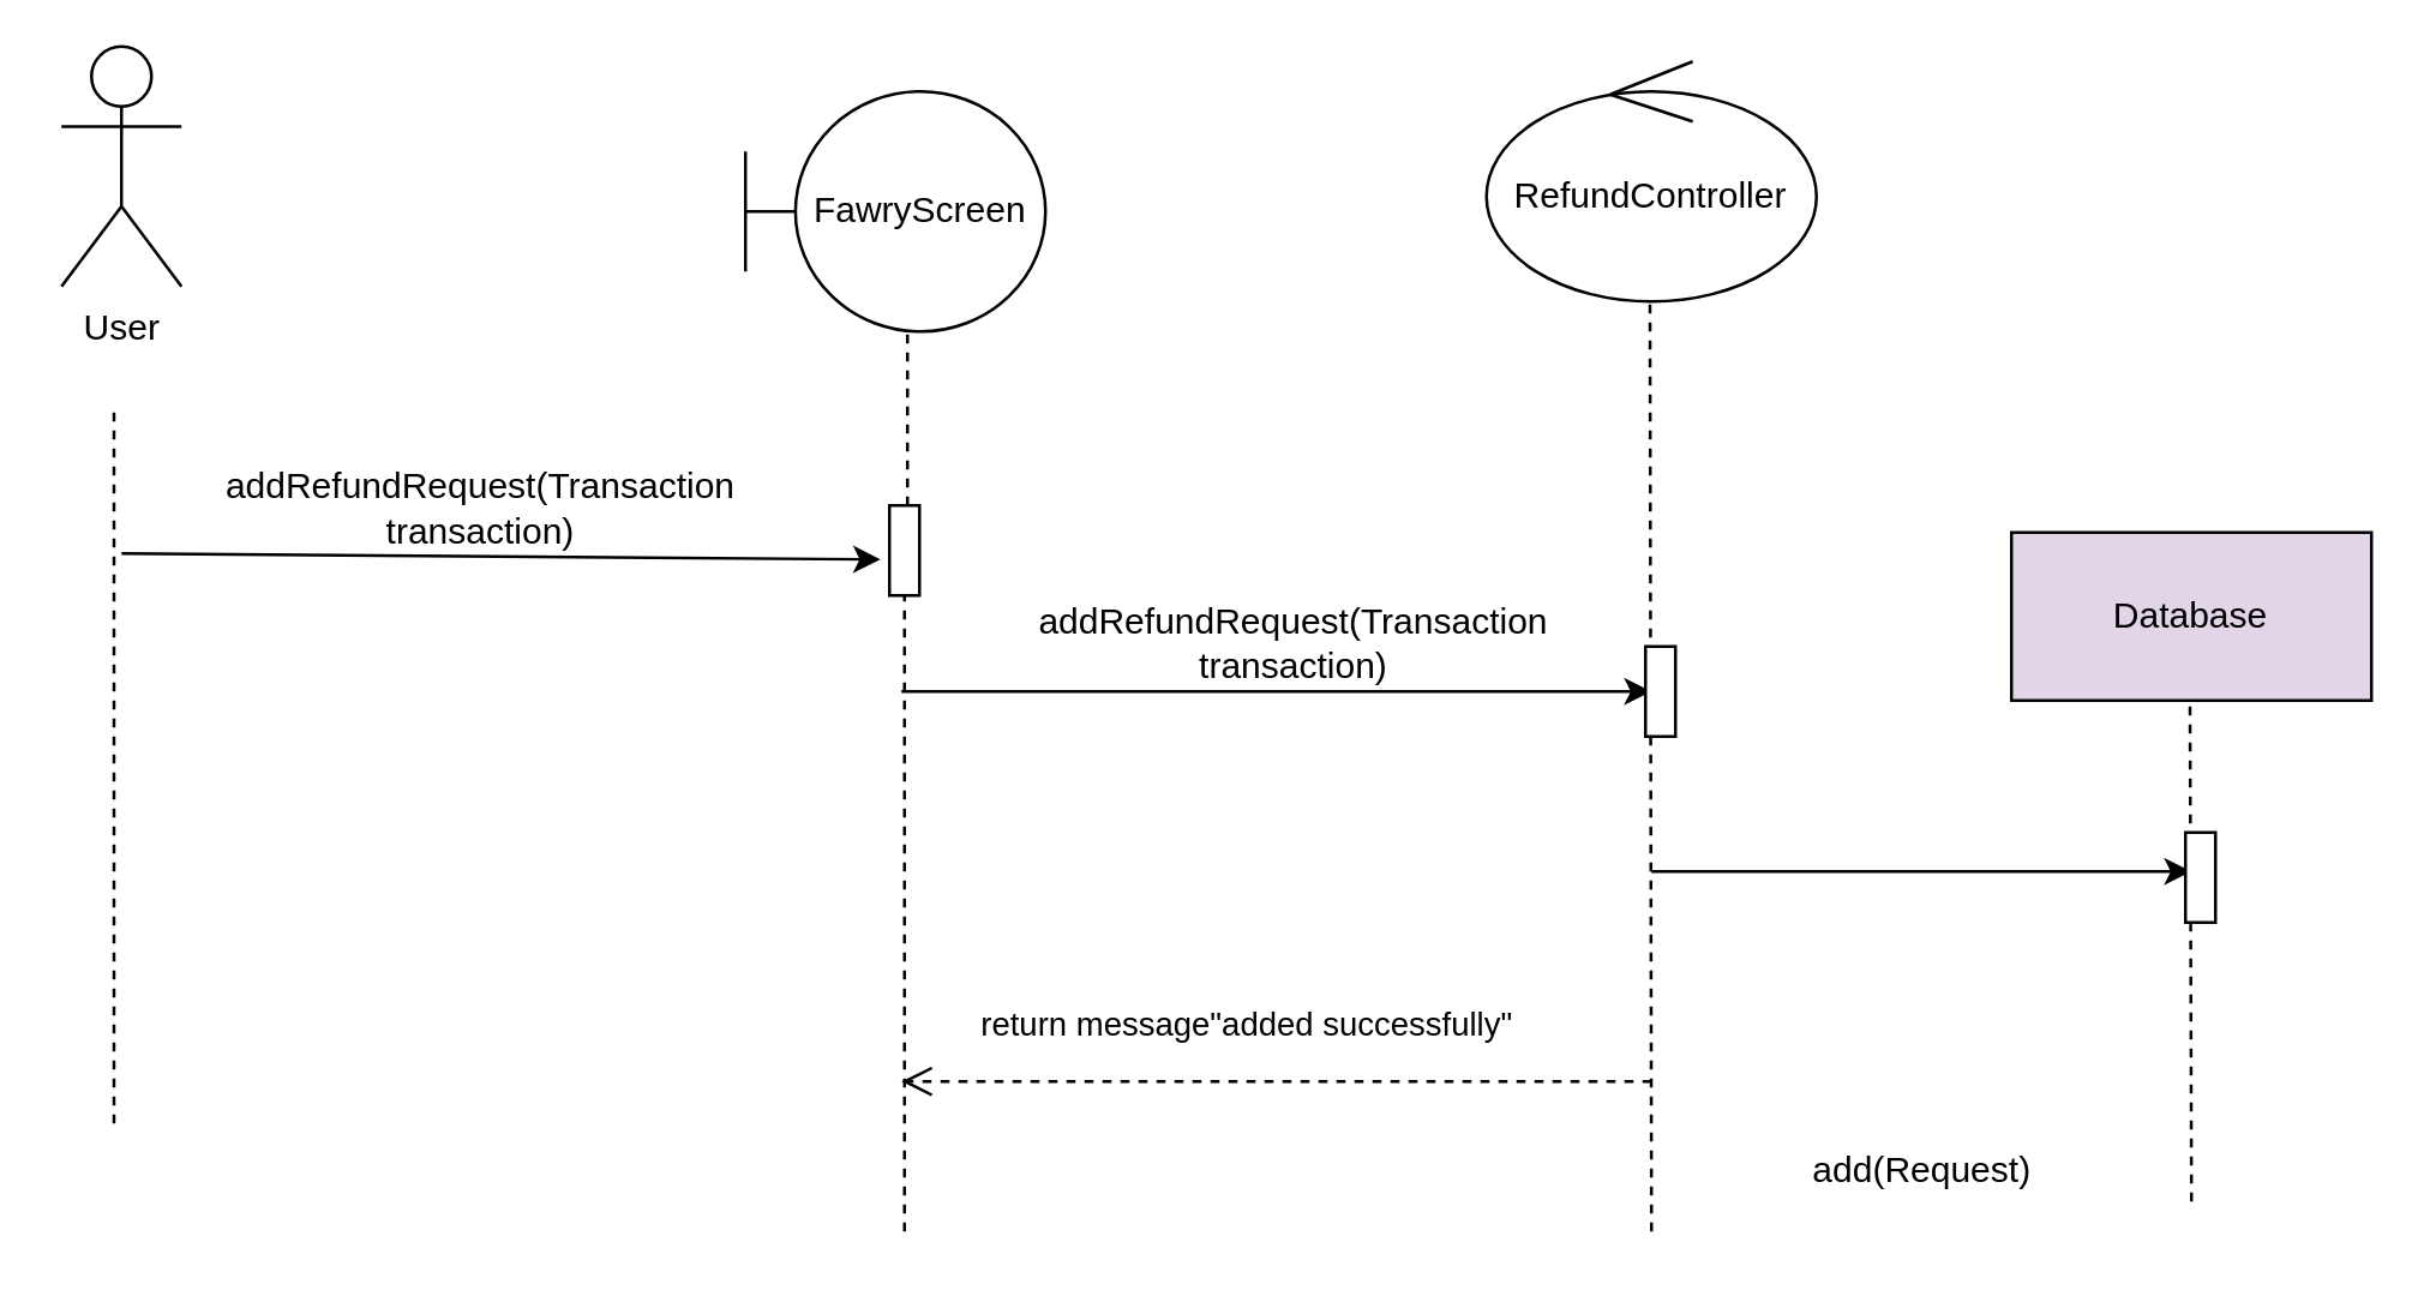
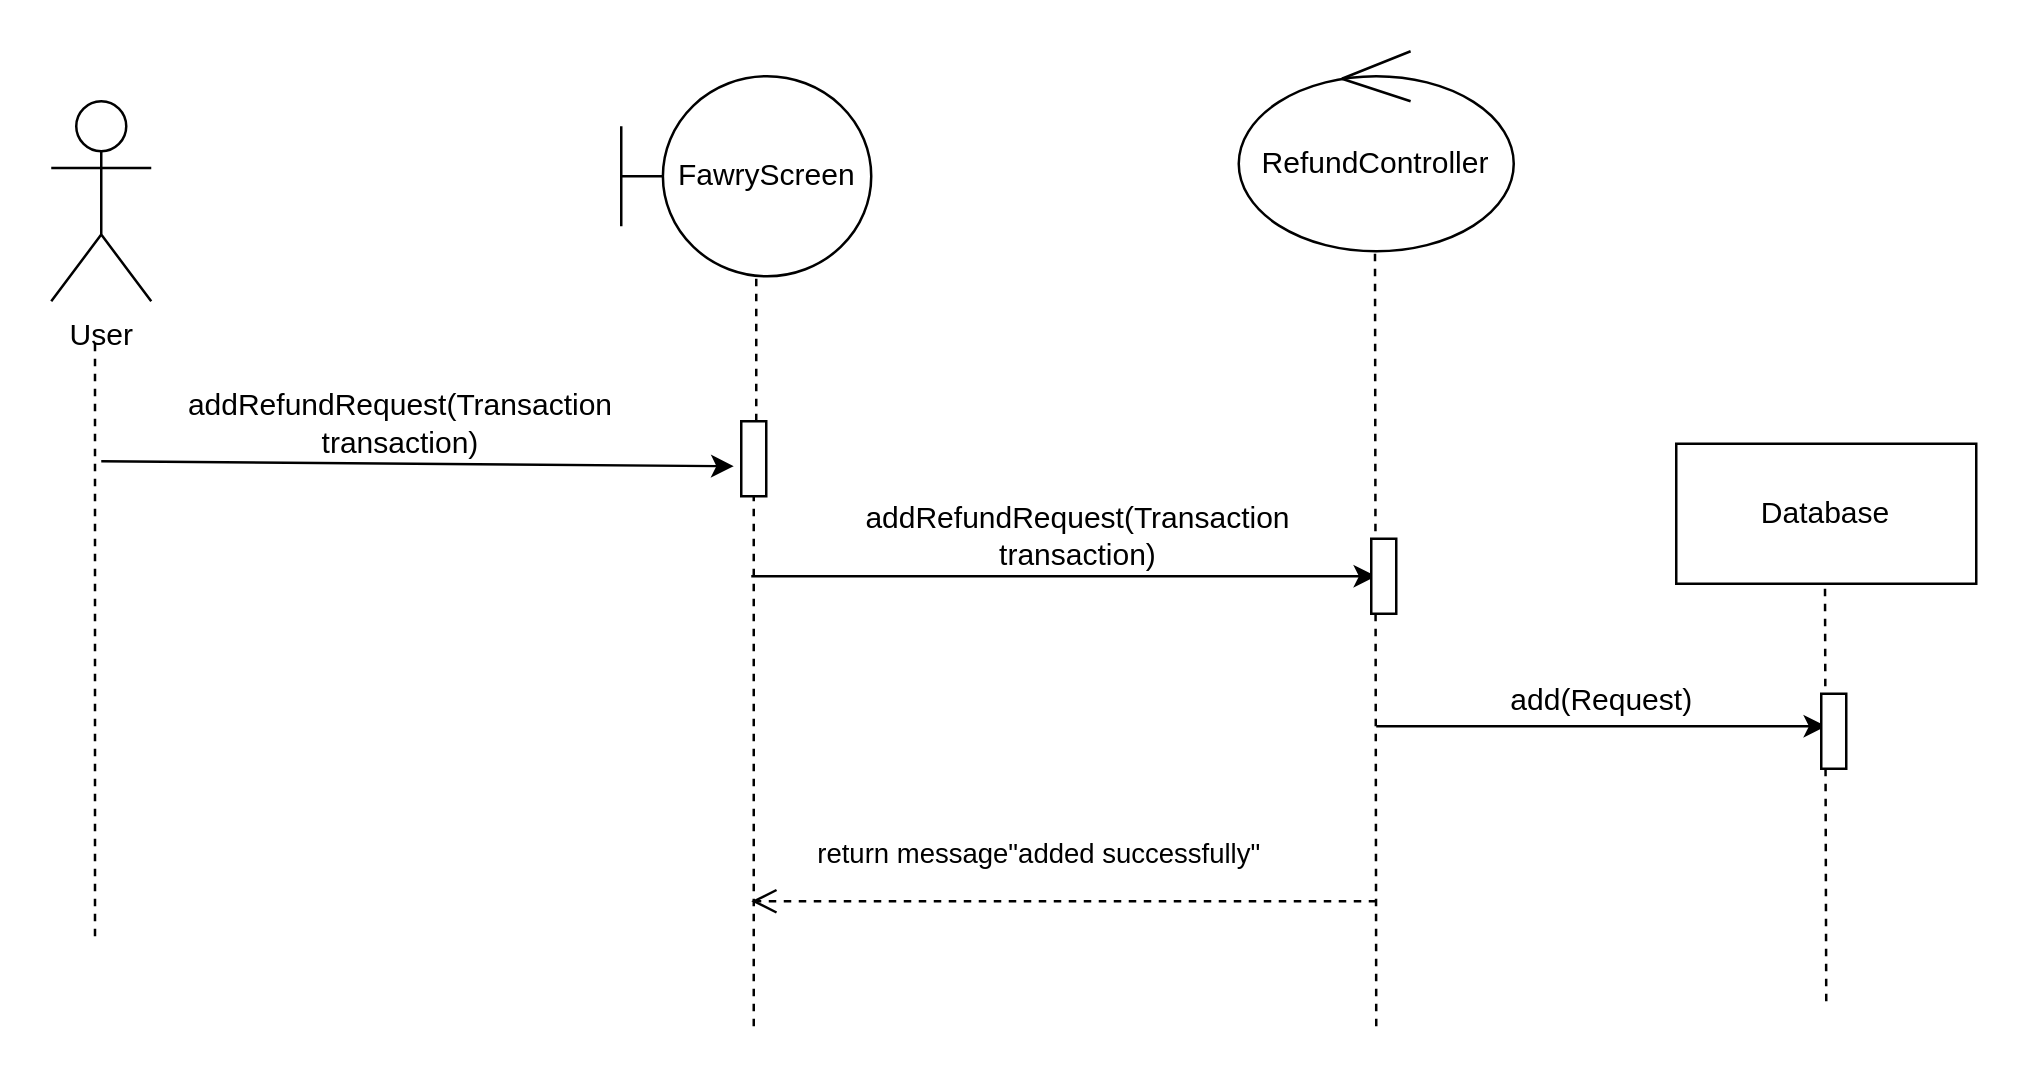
  <mxCell id="0" />
  <mxCell id="1" parent="0" />
- <mxCell id="2" value="User" style="shape=umlActor;verticalLabelPosition=bottom;verticalAlign=top;html=1;outlineConnect=0;" vertex="1" parent="1"><mxGeometry x="20" y="15" width="40" height="80" as="geometry" /></mxCell>
+ <mxCell id="2" value="User" style="shape=umlActor;verticalLabelPosition=bottom;verticalAlign=top;html=1;outlineConnect=0;" vertex="1" parent="1"><mxGeometry x="20" y="40" width="40" height="80" as="geometry" /></mxCell>
  <mxCell id="3" value="" style="endArrow=classic;html=1;rounded=0;entryX=-0.3;entryY=0.6;entryDx=0;entryDy=0;entryPerimeter=0;" edge="1" parent="1" target="12"><mxGeometry width="50" height="50" relative="1" as="geometry"><mxPoint x="40" y="184" as="sourcePoint" /><mxPoint x="260" y="184" as="targetPoint" /></mxGeometry></mxCell>
  <mxCell id="4" value="addRefundRequest(Transaction transaction)" style="text;html=1;strokeColor=none;fillColor=none;align=center;verticalAlign=middle;whiteSpace=wrap;rounded=0;" vertex="1" parent="1"><mxGeometry x="60" y="160" width="200" height="17" as="geometry" /></mxCell>
  <mxCell id="5" value="" style="endArrow=classic;html=1;rounded=0;" edge="1" parent="1"><mxGeometry width="50" height="50" relative="1" as="geometry"><mxPoint x="300" y="230" as="sourcePoint" /><mxPoint x="550" y="230" as="targetPoint" /></mxGeometry></mxCell>
  <mxCell id="6" value="addRefundRequest(Transaction transaction)" style="text;html=1;strokeColor=none;fillColor=none;align=center;verticalAlign=middle;whiteSpace=wrap;rounded=0;" vertex="1" parent="1"><mxGeometry x="331" y="205" width="200" height="17" as="geometry" /></mxCell>
  <mxCell id="7" value="return message&quot;added successfully&quot;" style="html=1;verticalAlign=bottom;endArrow=open;dashed=1;endSize=8;rounded=0;startArrow=none;" edge="1" parent="1"><mxGeometry x="0.077" y="-10" relative="1" as="geometry"><mxPoint x="550" y="360" as="sourcePoint" /><mxPoint x="300" y="360" as="targetPoint" /><mxPoint as="offset" /></mxGeometry></mxCell>
  <mxCell id="8" value="FawryScreen" style="shape=umlBoundary;whiteSpace=wrap;html=1;" vertex="1" parent="1"><mxGeometry x="248" y="30" width="100" height="80" as="geometry" /></mxCell>
  <mxCell id="9" value="RefundController" style="ellipse;shape=umlControl;whiteSpace=wrap;html=1;" vertex="1" parent="1"><mxGeometry x="495" y="20" width="110" height="80" as="geometry" /></mxCell>
  <mxCell id="10" value="" style="endArrow=none;dashed=1;html=1;rounded=0;entryX=0.5;entryY=1;entryDx=0;entryDy=0;" edge="1" parent="1"><mxGeometry width="50" height="50" relative="1" as="geometry"><mxPoint x="37.5" y="374" as="sourcePoint" /><mxPoint x="37.5" y="134" as="targetPoint" /></mxGeometry></mxCell>
  <mxCell id="11" value="" style="endArrow=none;dashed=1;html=1;rounded=0;entryX=0.5;entryY=1;entryDx=0;entryDy=0;startArrow=none;" edge="1" parent="1" source="12"><mxGeometry width="50" height="50" relative="1" as="geometry"><mxPoint x="302" y="350" as="sourcePoint" /><mxPoint x="302" y="110" as="targetPoint" /></mxGeometry></mxCell>
  <mxCell id="12" value="" style="html=1;points=[];perimeter=orthogonalPerimeter;" vertex="1" parent="1"><mxGeometry x="296" y="168" width="10" height="30" as="geometry" /></mxCell>
  <mxCell id="13" value="" style="endArrow=none;dashed=1;html=1;rounded=0;entryX=0.5;entryY=1;entryDx=0;entryDy=0;" edge="1" parent="1" target="12"><mxGeometry width="50" height="50" relative="1" as="geometry"><mxPoint x="301" y="410" as="sourcePoint" /><mxPoint x="302" y="110" as="targetPoint" /></mxGeometry></mxCell>
  <mxCell id="14" value="" style="endArrow=none;dashed=1;html=1;rounded=0;entryX=0.5;entryY=1;entryDx=0;entryDy=0;" edge="1" parent="1"><mxGeometry width="50" height="50" relative="1" as="geometry"><mxPoint x="550" y="410" as="sourcePoint" /><mxPoint x="549.5" y="100" as="targetPoint" /></mxGeometry></mxCell>
- <mxCell id="15" value="Database" style="rounded=0;whiteSpace=wrap;html=1;fillColor=#e1d5e7;" vertex="1" parent="1"><mxGeometry x="670" y="177" width="120" height="56" as="geometry" /></mxCell>
+ <mxCell id="15" value="Database" style="rounded=0;whiteSpace=wrap;html=1;" vertex="1" parent="1"><mxGeometry x="670" y="177" width="120" height="56" as="geometry" /></mxCell>
  <mxCell id="16" value="" style="endArrow=none;dashed=1;html=1;rounded=0;entryX=0.5;entryY=1;entryDx=0;entryDy=0;" edge="1" parent="1"><mxGeometry width="50" height="50" relative="1" as="geometry"><mxPoint x="730" y="400" as="sourcePoint" /><mxPoint x="729.5" y="233" as="targetPoint" /></mxGeometry></mxCell>
  <mxCell id="17" value="" style="endArrow=classic;html=1;rounded=0;" edge="1" parent="1"><mxGeometry width="50" height="50" relative="1" as="geometry"><mxPoint x="550" y="290" as="sourcePoint" /><mxPoint x="730" y="290" as="targetPoint" /></mxGeometry></mxCell>
- <mxCell id="18" value="add(Request)" style="text;html=1;align=center;verticalAlign=middle;resizable=0;points=[];autosize=1;strokeColor=none;fillColor=none;" vertex="1" parent="1"><mxGeometry x="595" y="380" width="90" height="20" as="geometry" /></mxCell>
+ <mxCell id="18" value="add(Request)" style="text;html=1;align=center;verticalAlign=middle;resizable=0;points=[];autosize=1;strokeColor=none;fillColor=none;" vertex="1" parent="1"><mxGeometry x="595" y="270" width="90" height="20" as="geometry" /></mxCell>
  <mxCell id="19" value="" style="html=1;points=[];perimeter=orthogonalPerimeter;" vertex="1" parent="1"><mxGeometry x="548" y="215" width="10" height="30" as="geometry" /></mxCell>
  <mxCell id="20" value="" style="html=1;points=[];perimeter=orthogonalPerimeter;" vertex="1" parent="1"><mxGeometry x="728" y="277" width="10" height="30" as="geometry" /></mxCell>
